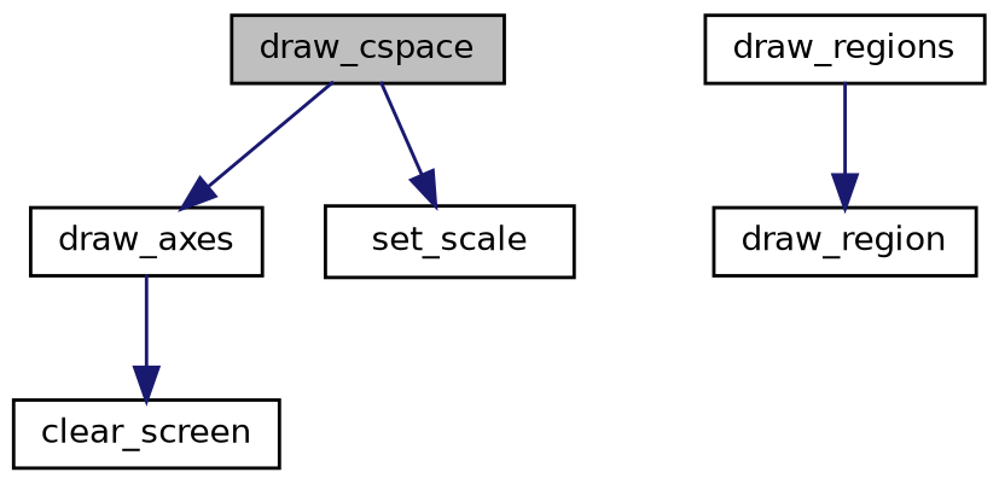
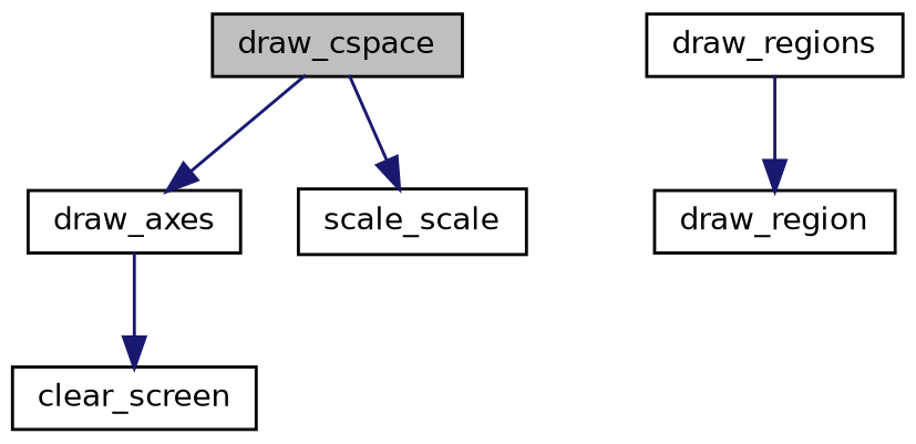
  digraph {
    rankdir=TB
    node [color=black fillcolor=white fontname=Helvetica fontsize=10 shape=record style=filled]
    edge [color=midnightblue fontname=Helvetica fontsize=10 labelfontname=Helvetica labelfontsize=10 style=solid]
    n1 [fillcolor=grey75 fontcolor=black height=0.2 label=draw_cspace width=0.4]
    n2 [height=0.2 label=draw_axes width=0.4]
-   n3 [height=0.2 label=set_scale width=0.4]
+   n3 [height=0.2 label=scale_scale width=0.4]
    n4 [height=0.2 label=clear_screen width=0.4]
    n5 [height=0.2 label=draw_regions width=0.4]
    n6 [height=0.2 label=draw_region width=0.4]
    n1 -> n2
    n1 -> n3
    n2 -> n4
    n5 -> n6
  }
